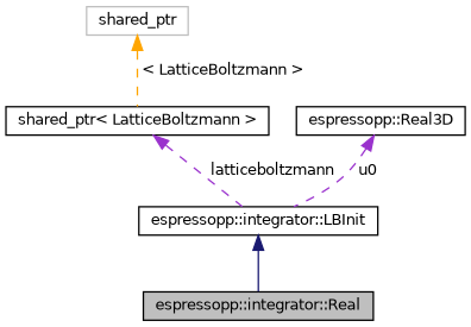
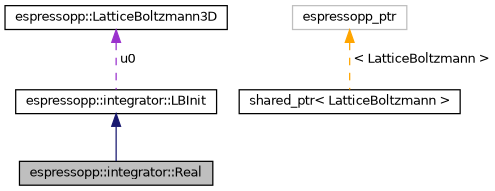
  digraph {
    node [color=black fillcolor=white fontname=Helvetica fontsize=10 shape=record style=filled]
    edge [color=darkorchid3 dir=back fontname=Helvetica fontsize=10 labelfontname=Helvetica labelfontsize=10 style=dashed]
    n1 [fillcolor=grey75 fontcolor=black height=0.2 label="espressopp::integrator::Real" width=0.4]
    n2 [height=0.2 label="espressopp::integrator::LBInit" width=0.4]
    n3 [height=0.2 label="shared_ptr\< LatticeBoltzmann \>" width=0.4]
-   n4 [color=grey75 height=0.2 label=shared_ptr width=0.4]
-   n5 [height=0.2 label="espressopp::Real3D" width=0.4]
+   n4 [color=grey75 height=0.2 label=espressopp_ptr width=0.4]
+   n5 [height=0.2 label="espressopp::LatticeBoltzmann3D" width=0.4]
    n2 -> n1 [color=midnightblue style=solid]
-   n3 -> n2 [label=" latticeboltzmann"]
    n4 -> n3 [color=orange label=" \< LatticeBoltzmann \>"]
    n5 -> n2 [label=" u0"]
  }
